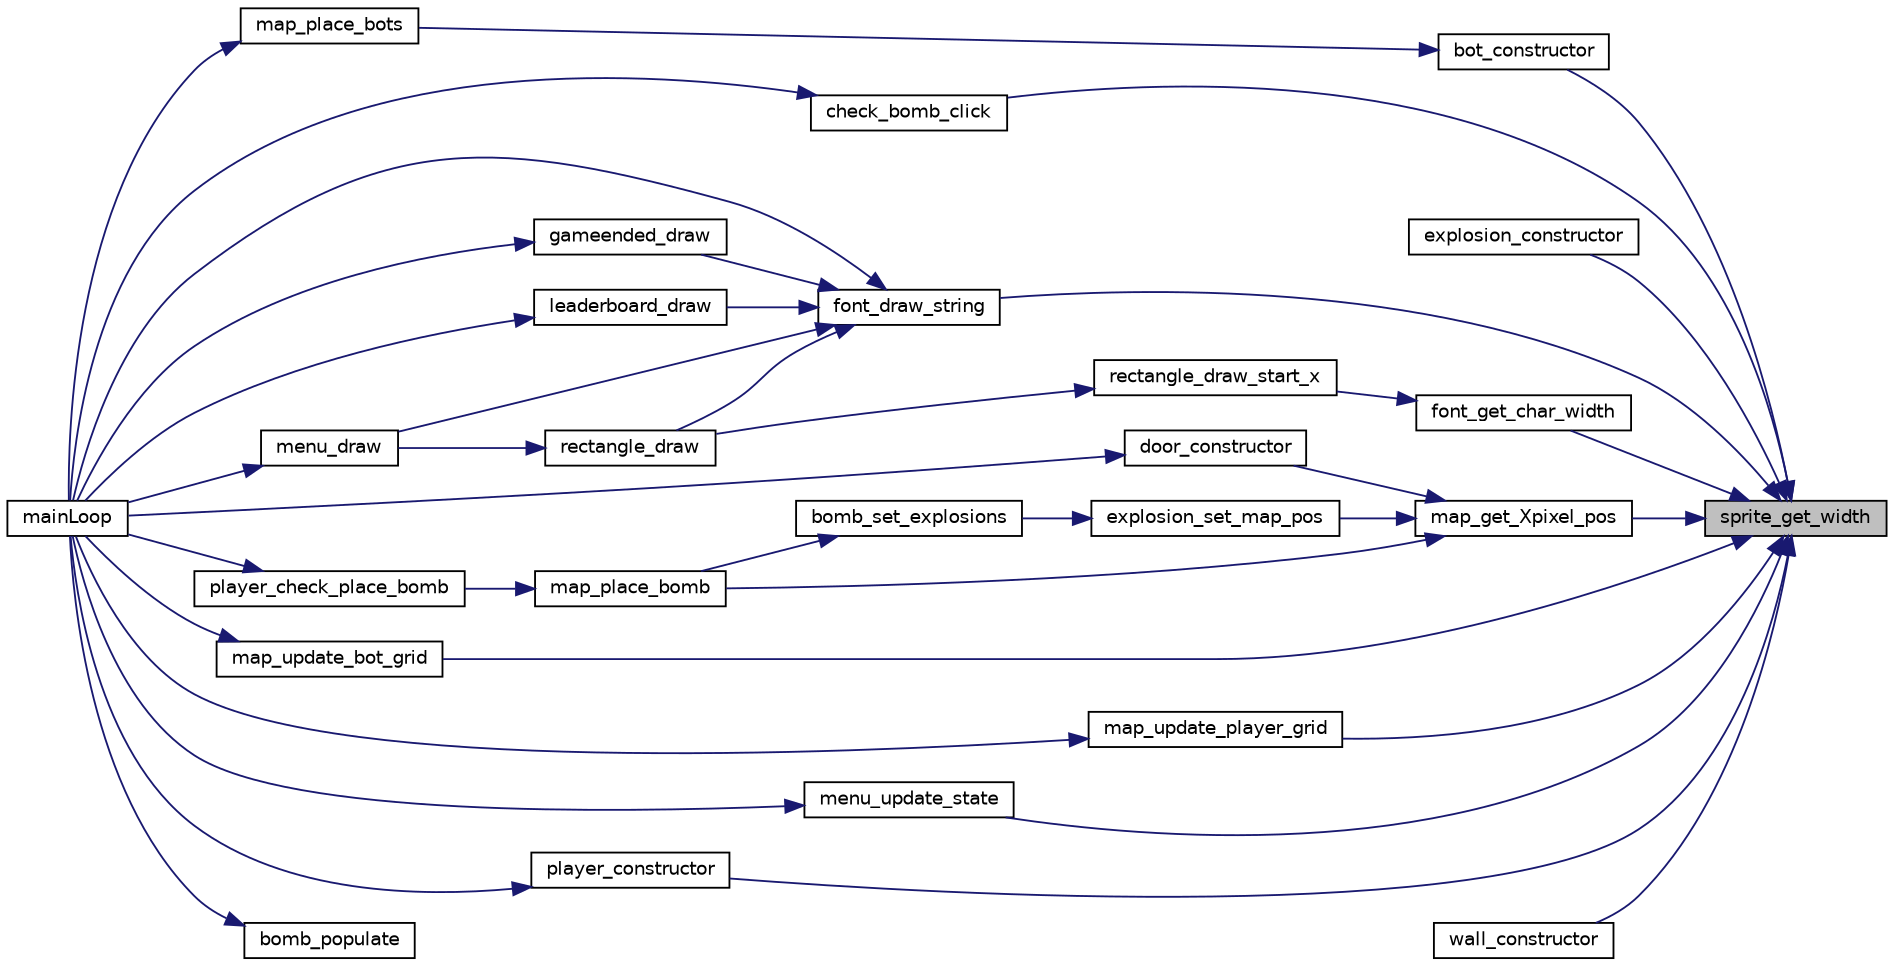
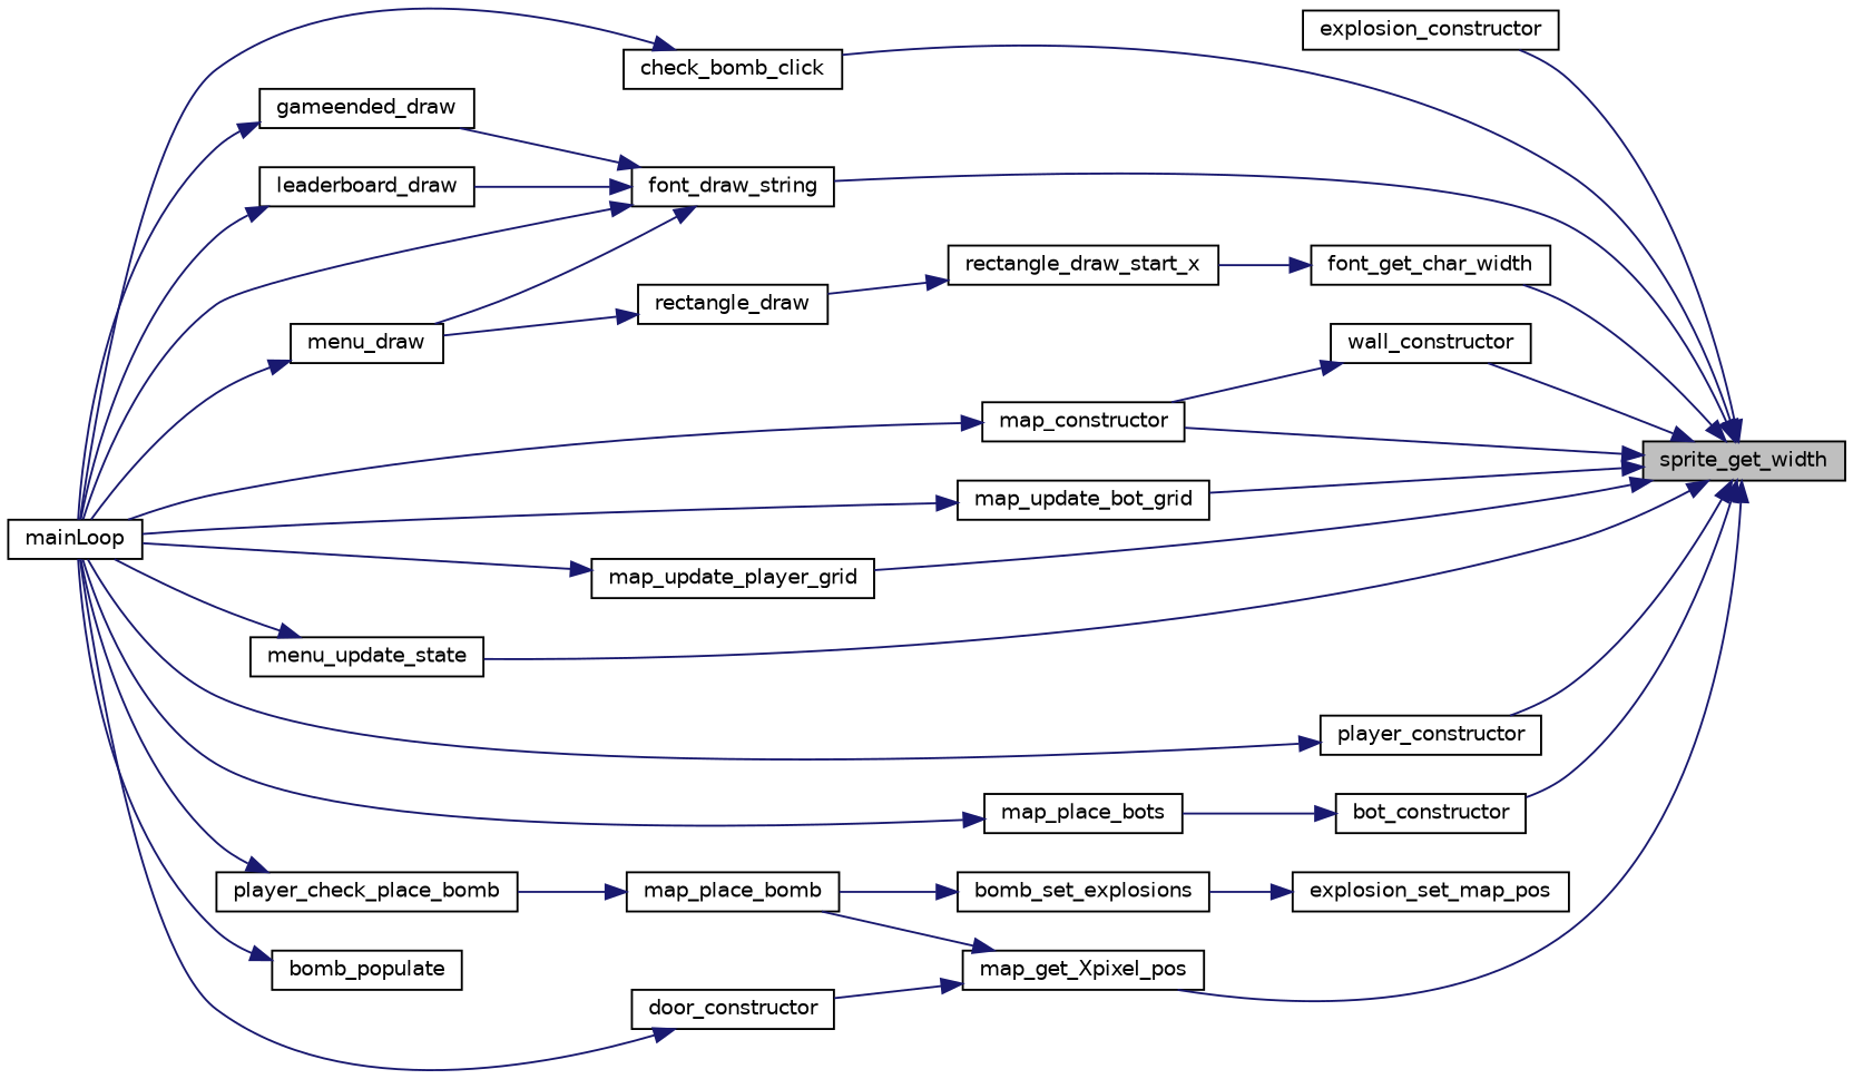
  digraph {
    rankdir=RL
    node [color=black fillcolor=white fontname=Helvetica fontsize=10 shape=record style=filled]
    edge [color=midnightblue dir=back fontname=Helvetica fontsize=10 labelfontname=Helvetica labelfontsize=10 style=solid]
    n1 [fillcolor=grey75 fontcolor=black height=0.2 label=sprite_get_width width=0.4]
    n2 [height=0.2 label=bot_constructor width=0.4]
    n3 [height=0.2 label=check_bomb_click width=0.4]
    n4 [height=0.2 label=explosion_constructor width=0.4]
    n5 [height=0.2 label=font_draw_string width=0.4]
    n6 [height=0.2 label=font_get_char_width width=0.4]
+   n7 [height=0.2 label=map_constructor width=0.4]
    n8 [height=0.2 label=map_get_Xpixel_pos width=0.4]
    n9 [height=0.2 label=map_update_bot_grid width=0.4]
    n10 [height=0.2 label=map_update_player_grid width=0.4]
    n11 [height=0.2 label=menu_update_state width=0.4]
    n12 [height=0.2 label=player_constructor width=0.4]
    n13 [height=0.2 label=wall_constructor width=0.4]
    n14 [height=0.2 label=map_place_bots width=0.4]
    n15 [height=0.2 label=mainLoop width=0.4]
    n16 [height=0.2 label=gameended_draw width=0.4]
    n17 [height=0.2 label=leaderboard_draw width=0.4]
    n18 [height=0.2 label=menu_draw width=0.4]
    n19 [height=0.2 label=rectangle_draw width=0.4]
    n20 [height=0.2 label=rectangle_draw_start_x width=0.4]
    n21 [height=0.2 label=door_constructor width=0.4]
    n22 [height=0.2 label=explosion_set_map_pos width=0.4]
    n23 [height=0.2 label=map_place_bomb width=0.4]
    n24 [height=0.2 label=bomb_populate width=0.4]
    n25 [height=0.2 label=bomb_set_explosions width=0.4]
    n26 [height=0.2 label=player_check_place_bomb width=0.4]
    n1 -> n2
    n1 -> n3
    n1 -> n4
    n1 -> n5
    n1 -> n6
+   n1 -> n7
    n1 -> n8
    n1 -> n9
    n1 -> n10
    n1 -> n11
    n1 -> n12
    n1 -> n13
    n2 -> n14
    n3 -> n15
    n5 -> n15
    n5 -> n16
    n5 -> n17
    n5 -> n18
-   n5 -> n19
    n6 -> n20
+   n7 -> n15
    n8 -> n21
-   n8 -> n22
    n8 -> n23
    n9 -> n15
    n10 -> n15
    n11 -> n15
    n12 -> n15
+   n13 -> n7
    n14 -> n15
    n16 -> n15
    n17 -> n15
    n18 -> n15
    n19 -> n18
    n20 -> n19
    n21 -> n15
    n22 -> n25
    n23 -> n26
    n24 -> n15
    n25 -> n23
    n26 -> n15
  }
